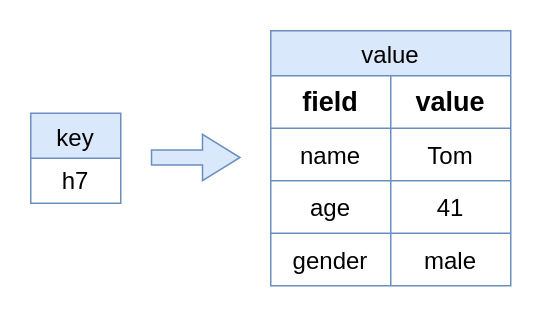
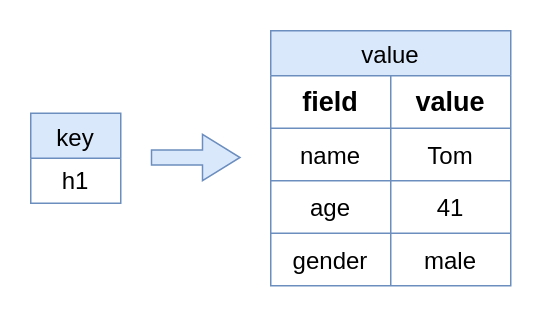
  <mxCell id="0" />
  <mxCell id="1" parent="0" />
  <mxCell id="2" value="value" style="shape=table;startSize=30;container=1;collapsible=0;childLayout=tableLayout;strokeColor=#6c8ebf;fontSize=16;fillColor=#dae8fc;" parent="1" vertex="1"><mxGeometry x="180" y="20" width="160" height="170" as="geometry" /></mxCell>
  <mxCell id="3" value="" style="shape=tableRow;horizontal=0;startSize=0;swimlaneHead=0;swimlaneBody=0;strokeColor=inherit;top=0;left=0;bottom=0;right=0;collapsible=0;dropTarget=0;fillColor=none;points=[[0,0.5],[1,0.5]];portConstraint=eastwest;fontSize=16;" parent="2" vertex="1"><mxGeometry y="30" width="160" height="35" as="geometry" /></mxCell>
  <mxCell id="4" value="field" style="shape=partialRectangle;html=1;whiteSpace=wrap;connectable=0;strokeColor=inherit;overflow=hidden;fillColor=none;top=0;left=0;bottom=0;right=0;pointerEvents=1;fontSize=18;fontStyle=1" parent="3" vertex="1"><mxGeometry width="80" height="35" as="geometry"><mxRectangle width="80" height="35" as="alternateBounds" /></mxGeometry></mxCell>
  <mxCell id="5" value="value" style="shape=partialRectangle;html=1;whiteSpace=wrap;connectable=0;strokeColor=inherit;overflow=hidden;fillColor=none;top=0;left=0;bottom=0;right=0;pointerEvents=1;fontSize=18;fontStyle=1" parent="3" vertex="1"><mxGeometry x="80" width="80" height="35" as="geometry"><mxRectangle width="80" height="35" as="alternateBounds" /></mxGeometry></mxCell>
  <mxCell id="6" value="" style="shape=tableRow;horizontal=0;startSize=0;swimlaneHead=0;swimlaneBody=0;strokeColor=inherit;top=0;left=0;bottom=0;right=0;collapsible=0;dropTarget=0;fillColor=none;points=[[0,0.5],[1,0.5]];portConstraint=eastwest;fontSize=16;" parent="2" vertex="1"><mxGeometry y="65" width="160" height="35" as="geometry" /></mxCell>
  <mxCell id="7" value="name" style="shape=partialRectangle;html=1;whiteSpace=wrap;connectable=0;strokeColor=inherit;overflow=hidden;fillColor=none;top=0;left=0;bottom=0;right=0;pointerEvents=1;fontSize=16;" parent="6" vertex="1"><mxGeometry width="80" height="35" as="geometry"><mxRectangle width="80" height="35" as="alternateBounds" /></mxGeometry></mxCell>
  <mxCell id="8" value="Tom" style="shape=partialRectangle;html=1;whiteSpace=wrap;connectable=0;strokeColor=inherit;overflow=hidden;fillColor=none;top=0;left=0;bottom=0;right=0;pointerEvents=1;fontSize=16;" parent="6" vertex="1"><mxGeometry x="80" width="80" height="35" as="geometry"><mxRectangle width="80" height="35" as="alternateBounds" /></mxGeometry></mxCell>
  <mxCell id="9" value="" style="shape=tableRow;horizontal=0;startSize=0;swimlaneHead=0;swimlaneBody=0;strokeColor=inherit;top=0;left=0;bottom=0;right=0;collapsible=0;dropTarget=0;fillColor=none;points=[[0,0.5],[1,0.5]];portConstraint=eastwest;fontSize=16;" parent="2" vertex="1"><mxGeometry y="100" width="160" height="35" as="geometry" /></mxCell>
  <mxCell id="10" value="age" style="shape=partialRectangle;html=1;whiteSpace=wrap;connectable=0;strokeColor=inherit;overflow=hidden;fillColor=none;top=0;left=0;bottom=0;right=0;pointerEvents=1;fontSize=16;" parent="9" vertex="1"><mxGeometry width="80" height="35" as="geometry"><mxRectangle width="80" height="35" as="alternateBounds" /></mxGeometry></mxCell>
  <mxCell id="11" value="41" style="shape=partialRectangle;html=1;whiteSpace=wrap;connectable=0;strokeColor=inherit;overflow=hidden;fillColor=none;top=0;left=0;bottom=0;right=0;pointerEvents=1;fontSize=16;" parent="9" vertex="1"><mxGeometry x="80" width="80" height="35" as="geometry"><mxRectangle width="80" height="35" as="alternateBounds" /></mxGeometry></mxCell>
  <mxCell id="12" style="shape=tableRow;horizontal=0;startSize=0;swimlaneHead=0;swimlaneBody=0;strokeColor=inherit;top=0;left=0;bottom=0;right=0;collapsible=0;dropTarget=0;fillColor=none;points=[[0,0.5],[1,0.5]];portConstraint=eastwest;fontSize=16;" parent="2" vertex="1"><mxGeometry y="135" width="160" height="35" as="geometry" /></mxCell>
  <mxCell id="13" value="gender" style="shape=partialRectangle;html=1;whiteSpace=wrap;connectable=0;strokeColor=inherit;overflow=hidden;fillColor=none;top=0;left=0;bottom=0;right=0;pointerEvents=1;fontSize=16;" parent="12" vertex="1"><mxGeometry width="80" height="35" as="geometry"><mxRectangle width="80" height="35" as="alternateBounds" /></mxGeometry></mxCell>
  <mxCell id="14" value="male" style="shape=partialRectangle;html=1;whiteSpace=wrap;connectable=0;strokeColor=inherit;overflow=hidden;fillColor=none;top=0;left=0;bottom=0;right=0;pointerEvents=1;fontSize=16;" parent="12" vertex="1"><mxGeometry x="80" width="80" height="35" as="geometry"><mxRectangle width="80" height="35" as="alternateBounds" /></mxGeometry></mxCell>
  <mxCell id="15" value="key" style="shape=table;startSize=30;container=1;collapsible=0;childLayout=tableLayout;strokeColor=#6c8ebf;fontSize=16;fillColor=#dae8fc;" parent="1" vertex="1"><mxGeometry x="20" y="75" width="60" height="60" as="geometry" /></mxCell>
  <mxCell id="16" value="" style="shape=tableRow;horizontal=0;startSize=0;swimlaneHead=0;swimlaneBody=0;strokeColor=inherit;top=0;left=0;bottom=0;right=0;collapsible=0;dropTarget=0;fillColor=none;points=[[0,0.5],[1,0.5]];portConstraint=eastwest;fontSize=16;" parent="15" vertex="1"><mxGeometry y="30" width="60" height="30" as="geometry" /></mxCell>
- <mxCell id="17" value="h7" style="shape=partialRectangle;html=1;whiteSpace=wrap;connectable=0;strokeColor=inherit;overflow=hidden;fillColor=none;top=0;left=0;bottom=0;right=0;pointerEvents=1;fontSize=16;" parent="16" vertex="1"><mxGeometry width="60" height="30" as="geometry"><mxRectangle width="60" height="30" as="alternateBounds" /></mxGeometry></mxCell>
+ <mxCell id="17" value="h1" style="shape=partialRectangle;html=1;whiteSpace=wrap;connectable=0;strokeColor=inherit;overflow=hidden;fillColor=none;top=0;left=0;bottom=0;right=0;pointerEvents=1;fontSize=16;" parent="16" vertex="1"><mxGeometry width="60" height="30" as="geometry"><mxRectangle width="60" height="30" as="alternateBounds" /></mxGeometry></mxCell>
  <mxCell id="18" value="" style="shape=flexArrow;endArrow=classic;html=1;rounded=0;fontSize=12;startSize=8;endSize=8;curved=1;fillColor=#dae8fc;strokeColor=#6c8ebf;" parent="1" edge="1"><mxGeometry width="50" height="50" relative="1" as="geometry"><mxPoint x="100" y="104.5" as="sourcePoint" /><mxPoint x="160" y="104.5" as="targetPoint" /></mxGeometry></mxCell>
